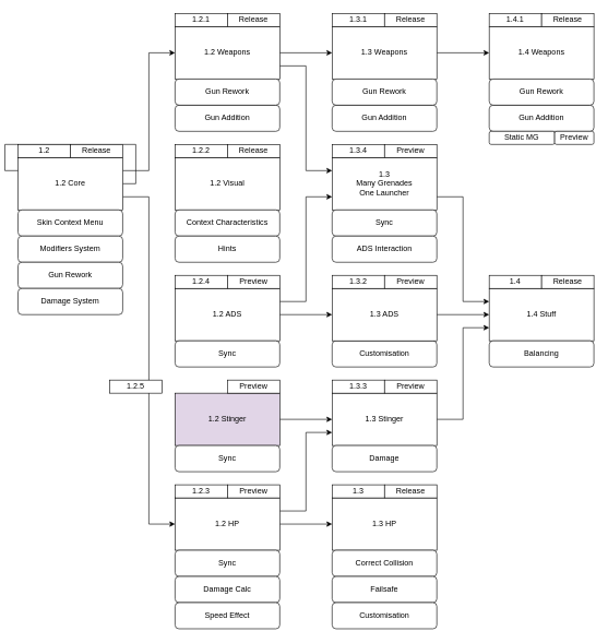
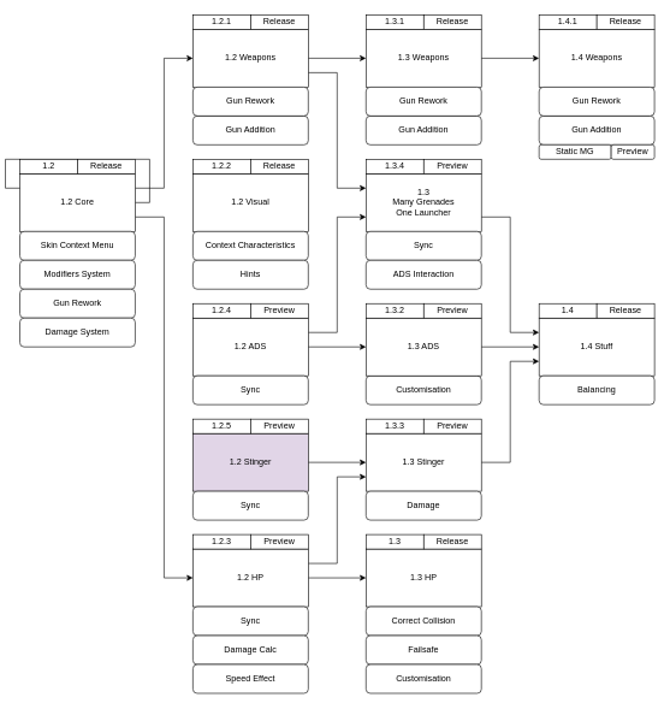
  <mxCell id="0" />
  <mxCell id="1" parent="0" />
  <mxCell id="2" style="edgeStyle=orthogonalEdgeStyle;rounded=0;orthogonalLoop=1;jettySize=auto;html=1;exitX=1;exitY=0.5;exitDx=0;exitDy=0;" parent="1" source="5" target="45" edge="1"><mxGeometry relative="1" as="geometry" /></mxCell>
  <mxCell id="3" style="edgeStyle=orthogonalEdgeStyle;rounded=0;orthogonalLoop=1;jettySize=auto;html=1;exitX=1;exitY=0.25;exitDx=0;exitDy=0;entryX=0;entryY=0.5;entryDx=0;entryDy=0;" parent="1" source="5" target="12" edge="1"><mxGeometry relative="1" as="geometry" /></mxCell>
  <mxCell id="4" style="edgeStyle=orthogonalEdgeStyle;rounded=0;orthogonalLoop=1;jettySize=auto;html=1;exitX=1;exitY=0.75;exitDx=0;exitDy=0;entryX=0;entryY=0.5;entryDx=0;entryDy=0;" parent="1" source="5" target="20" edge="1"><mxGeometry relative="1" as="geometry" /></mxCell>
  <mxCell id="5" value="1.2 Core" style="rounded=0;whiteSpace=wrap;html=1;" parent="1" vertex="1"><mxGeometry x="20" y="240" width="160" height="80" as="geometry" /></mxCell>
  <mxCell id="6" value="Skin Context Menu" style="rounded=1;whiteSpace=wrap;html=1;" parent="1" vertex="1"><mxGeometry x="20" y="320" width="160" height="40" as="geometry" /></mxCell>
  <mxCell id="7" value="Modifiers System" style="rounded=1;whiteSpace=wrap;html=1;" parent="1" vertex="1"><mxGeometry x="20" y="360" width="160" height="40" as="geometry" /></mxCell>
  <mxCell id="8" value="Gun Addition" style="rounded=1;whiteSpace=wrap;html=1;" parent="1" vertex="1"><mxGeometry x="260" y="160" width="160" height="40" as="geometry" /></mxCell>
  <mxCell id="9" value="Gun Rework" style="rounded=1;whiteSpace=wrap;html=1;" parent="1" vertex="1"><mxGeometry x="20" y="400" width="160" height="40" as="geometry" /></mxCell>
  <mxCell id="10" style="edgeStyle=orthogonalEdgeStyle;rounded=0;orthogonalLoop=1;jettySize=auto;html=1;exitX=1;exitY=0.5;exitDx=0;exitDy=0;entryX=0;entryY=0.5;entryDx=0;entryDy=0;" parent="1" source="12" target="43" edge="1"><mxGeometry relative="1" as="geometry" /></mxCell>
  <mxCell id="11" style="edgeStyle=orthogonalEdgeStyle;rounded=0;orthogonalLoop=1;jettySize=auto;html=1;exitX=1;exitY=0.75;exitDx=0;exitDy=0;entryX=0;entryY=0.25;entryDx=0;entryDy=0;" edge="1" parent="1" source="12" target="63"><mxGeometry relative="1" as="geometry" /></mxCell>
  <mxCell id="12" value="1.2 Weapons" style="rounded=0;whiteSpace=wrap;html=1;" parent="1" vertex="1"><mxGeometry x="260" y="40" width="160" height="80" as="geometry" /></mxCell>
  <mxCell id="13" value="Damage System" style="rounded=1;whiteSpace=wrap;html=1;" parent="1" vertex="1"><mxGeometry x="20" y="440" width="160" height="40" as="geometry" /></mxCell>
  <mxCell id="14" value="1.2 Visual" style="rounded=0;whiteSpace=wrap;html=1;" parent="1" vertex="1"><mxGeometry x="260" y="240" width="160" height="80" as="geometry" /></mxCell>
  <mxCell id="15" value="Gun Rework" style="rounded=1;whiteSpace=wrap;html=1;" parent="1" vertex="1"><mxGeometry x="260" y="120" width="160" height="40" as="geometry" /></mxCell>
  <mxCell id="16" value="Context Characteristics" style="rounded=1;whiteSpace=wrap;html=1;" parent="1" vertex="1"><mxGeometry x="260" y="320" width="160" height="40" as="geometry" /></mxCell>
  <mxCell id="17" value="Hints" style="rounded=1;whiteSpace=wrap;html=1;" parent="1" vertex="1"><mxGeometry x="260" y="360" width="160" height="40" as="geometry" /></mxCell>
  <mxCell id="18" style="edgeStyle=orthogonalEdgeStyle;rounded=0;orthogonalLoop=1;jettySize=auto;html=1;exitX=1;exitY=0.5;exitDx=0;exitDy=0;entryX=0;entryY=0.5;entryDx=0;entryDy=0;" parent="1" source="20" target="24" edge="1"><mxGeometry relative="1" as="geometry" /></mxCell>
  <mxCell id="19" style="edgeStyle=orthogonalEdgeStyle;rounded=0;orthogonalLoop=1;jettySize=auto;html=1;exitX=1;exitY=0.25;exitDx=0;exitDy=0;entryX=0;entryY=0.75;entryDx=0;entryDy=0;" parent="1" source="20" target="39" edge="1"><mxGeometry relative="1" as="geometry" /></mxCell>
  <mxCell id="20" value="1.2 HP" style="rounded=0;whiteSpace=wrap;html=1;" parent="1" vertex="1"><mxGeometry x="260" y="760" width="160" height="80" as="geometry" /></mxCell>
  <mxCell id="21" value="Sync" style="rounded=1;whiteSpace=wrap;html=1;" parent="1" vertex="1"><mxGeometry x="260" y="840" width="160" height="40" as="geometry" /></mxCell>
  <mxCell id="22" value="Damage Calc" style="rounded=1;whiteSpace=wrap;html=1;" parent="1" vertex="1"><mxGeometry x="260" y="880" width="160" height="40" as="geometry" /></mxCell>
  <mxCell id="23" value="Speed Effect" style="rounded=1;whiteSpace=wrap;html=1;" parent="1" vertex="1"><mxGeometry x="260" y="920" width="160" height="40" as="geometry" /></mxCell>
  <mxCell id="24" value="1.3 HP" style="rounded=0;whiteSpace=wrap;html=1;" parent="1" vertex="1"><mxGeometry x="500" y="760" width="160" height="80" as="geometry" /></mxCell>
  <mxCell id="25" value="Correct Collision" style="rounded=1;whiteSpace=wrap;html=1;" parent="1" vertex="1"><mxGeometry x="500" y="840" width="160" height="40" as="geometry" /></mxCell>
  <mxCell id="26" value="Failsafe" style="rounded=1;whiteSpace=wrap;html=1;" parent="1" vertex="1"><mxGeometry x="500" y="880" width="160" height="40" as="geometry" /></mxCell>
  <mxCell id="27" style="edgeStyle=orthogonalEdgeStyle;rounded=0;orthogonalLoop=1;jettySize=auto;html=1;exitX=1;exitY=0.5;exitDx=0;exitDy=0;entryX=0;entryY=0.5;entryDx=0;entryDy=0;" parent="1" source="29" target="34" edge="1"><mxGeometry relative="1" as="geometry" /></mxCell>
  <mxCell id="28" style="edgeStyle=orthogonalEdgeStyle;rounded=0;orthogonalLoop=1;jettySize=auto;html=1;exitX=1;exitY=0.25;exitDx=0;exitDy=0;entryX=0;entryY=0.75;entryDx=0;entryDy=0;" edge="1" parent="1" source="29" target="63"><mxGeometry relative="1" as="geometry" /></mxCell>
  <mxCell id="29" value="1.2 ADS" style="rounded=0;whiteSpace=wrap;html=1;" parent="1" vertex="1"><mxGeometry x="260" y="440" width="160" height="80" as="geometry" /></mxCell>
  <mxCell id="30" value="Sync" style="rounded=1;whiteSpace=wrap;html=1;" parent="1" vertex="1"><mxGeometry x="260" y="520" width="160" height="40" as="geometry" /></mxCell>
  <mxCell id="31" value="Customisation" style="rounded=1;whiteSpace=wrap;html=1;" parent="1" vertex="1"><mxGeometry x="500" y="920" width="160" height="40" as="geometry" /></mxCell>
  <mxCell id="32" value="Customisation" style="rounded=1;whiteSpace=wrap;html=1;" parent="1" vertex="1"><mxGeometry x="500" y="520" width="160" height="40" as="geometry" /></mxCell>
  <mxCell id="33" style="edgeStyle=orthogonalEdgeStyle;rounded=0;orthogonalLoop=1;jettySize=auto;html=1;exitX=1;exitY=0.5;exitDx=0;exitDy=0;entryX=0;entryY=0.5;entryDx=0;entryDy=0;" edge="1" parent="1" source="34" target="55"><mxGeometry relative="1" as="geometry" /></mxCell>
  <mxCell id="34" value="1.3 ADS" style="rounded=0;whiteSpace=wrap;html=1;" parent="1" vertex="1"><mxGeometry x="500" y="440" width="160" height="80" as="geometry" /></mxCell>
  <mxCell id="35" style="edgeStyle=orthogonalEdgeStyle;rounded=0;orthogonalLoop=1;jettySize=auto;html=1;exitX=1;exitY=0.5;exitDx=0;exitDy=0;entryX=0;entryY=0.5;entryDx=0;entryDy=0;" parent="1" source="36" target="39" edge="1"><mxGeometry relative="1" as="geometry" /></mxCell>
  <mxCell id="36" value="1.2 Stinger" style="rounded=0;whiteSpace=wrap;html=1;fillColor=#e1d5e7;" parent="1" vertex="1"><mxGeometry x="260" y="600" width="160" height="80" as="geometry" /></mxCell>
  <mxCell id="37" value="Sync" style="rounded=1;whiteSpace=wrap;html=1;" parent="1" vertex="1"><mxGeometry x="260" y="680" width="160" height="40" as="geometry" /></mxCell>
  <mxCell id="38" style="edgeStyle=orthogonalEdgeStyle;rounded=0;orthogonalLoop=1;jettySize=auto;html=1;exitX=1;exitY=0.5;exitDx=0;exitDy=0;entryX=0;entryY=0.75;entryDx=0;entryDy=0;" edge="1" parent="1" source="39" target="55"><mxGeometry relative="1" as="geometry" /></mxCell>
  <mxCell id="39" value="1.3 Stinger" style="rounded=0;whiteSpace=wrap;html=1;" parent="1" vertex="1"><mxGeometry x="500" y="600" width="160" height="80" as="geometry" /></mxCell>
  <mxCell id="40" value="Damage" style="rounded=1;whiteSpace=wrap;html=1;" parent="1" vertex="1"><mxGeometry x="500" y="680" width="160" height="40" as="geometry" /></mxCell>
  <mxCell id="41" value="Gun Addition" style="rounded=1;whiteSpace=wrap;html=1;" parent="1" vertex="1"><mxGeometry x="500" y="160" width="160" height="40" as="geometry" /></mxCell>
  <mxCell id="42" value="" style="edgeStyle=orthogonalEdgeStyle;rounded=0;orthogonalLoop=1;jettySize=auto;html=1;" edge="1" parent="1" source="43" target="59"><mxGeometry relative="1" as="geometry" /></mxCell>
  <mxCell id="43" value="1.3 Weapons" style="rounded=0;whiteSpace=wrap;html=1;" parent="1" vertex="1"><mxGeometry x="500" y="40" width="160" height="80" as="geometry" /></mxCell>
  <mxCell id="44" value="Gun Rework" style="rounded=1;whiteSpace=wrap;html=1;" parent="1" vertex="1"><mxGeometry x="500" y="120" width="160" height="40" as="geometry" /></mxCell>
  <mxCell id="45" value="1.2" style="rounded=0;whiteSpace=wrap;html=1;" parent="1" vertex="1"><mxGeometry x="20" y="220" width="80" height="20" as="geometry" /></mxCell>
  <mxCell id="46" value="1.2.2" style="rounded=0;whiteSpace=wrap;html=1;" parent="1" vertex="1"><mxGeometry x="260" y="220" width="80" height="20" as="geometry" /></mxCell>
  <mxCell id="47" value="1.2.1" style="rounded=0;whiteSpace=wrap;html=1;" parent="1" vertex="1"><mxGeometry x="260" y="20" width="80" height="20" as="geometry" /></mxCell>
- <mxCell id="48" value="1.2.5" style="rounded=0;whiteSpace=wrap;html=1;" parent="1" vertex="1"><mxGeometry x="160" y="580" width="80" height="20" as="geometry" /></mxCell>
+ <mxCell id="48" value="1.2.5" style="rounded=0;whiteSpace=wrap;html=1;" parent="1" vertex="1"><mxGeometry x="260" y="580" width="80" height="20" as="geometry" /></mxCell>
  <mxCell id="49" value="1.2.3" style="rounded=0;whiteSpace=wrap;html=1;" parent="1" vertex="1"><mxGeometry x="260" y="740" width="80" height="20" as="geometry" /></mxCell>
  <mxCell id="50" value="1.2.4" style="rounded=0;whiteSpace=wrap;html=1;" parent="1" vertex="1"><mxGeometry x="260" y="420" width="80" height="20" as="geometry" /></mxCell>
  <mxCell id="51" value="1.3.1" style="rounded=0;whiteSpace=wrap;html=1;" parent="1" vertex="1"><mxGeometry x="500" y="20" width="80" height="20" as="geometry" /></mxCell>
  <mxCell id="52" value="1.3" style="rounded=0;whiteSpace=wrap;html=1;" parent="1" vertex="1"><mxGeometry x="500" y="740" width="80" height="20" as="geometry" /></mxCell>
  <mxCell id="53" value="1.3.3" style="rounded=0;whiteSpace=wrap;html=1;" parent="1" vertex="1"><mxGeometry x="500" y="580" width="80" height="20" as="geometry" /></mxCell>
  <mxCell id="54" value="1.3.2" style="rounded=0;whiteSpace=wrap;html=1;" parent="1" vertex="1"><mxGeometry x="500" y="420" width="80" height="20" as="geometry" /></mxCell>
  <mxCell id="55" value="1.4 Stuff" style="rounded=0;whiteSpace=wrap;html=1;" vertex="1" parent="1"><mxGeometry x="740" y="440" width="160" height="80" as="geometry" /></mxCell>
  <mxCell id="56" value="1.4" style="rounded=0;whiteSpace=wrap;html=1;" vertex="1" parent="1"><mxGeometry x="740" y="420" width="80" height="20" as="geometry" /></mxCell>
  <mxCell id="57" value="Balancing" style="rounded=1;whiteSpace=wrap;html=1;" vertex="1" parent="1"><mxGeometry x="740" y="520" width="160" height="40" as="geometry" /></mxCell>
  <mxCell id="58" value="Gun Addition" style="rounded=1;whiteSpace=wrap;html=1;" vertex="1" parent="1"><mxGeometry x="740" y="160" width="160" height="40" as="geometry" /></mxCell>
  <mxCell id="59" value="1.4 Weapons" style="rounded=0;whiteSpace=wrap;html=1;" vertex="1" parent="1"><mxGeometry x="740" y="40" width="160" height="80" as="geometry" /></mxCell>
  <mxCell id="60" value="Gun Rework" style="rounded=1;whiteSpace=wrap;html=1;" vertex="1" parent="1"><mxGeometry x="740" y="120" width="160" height="40" as="geometry" /></mxCell>
  <mxCell id="61" value="1.4.1" style="rounded=0;whiteSpace=wrap;html=1;" vertex="1" parent="1"><mxGeometry x="740" y="20" width="80" height="20" as="geometry" /></mxCell>
  <mxCell id="62" style="edgeStyle=orthogonalEdgeStyle;rounded=0;orthogonalLoop=1;jettySize=auto;html=1;exitX=1;exitY=0.75;exitDx=0;exitDy=0;entryX=0;entryY=0.25;entryDx=0;entryDy=0;" edge="1" parent="1" source="63" target="55"><mxGeometry relative="1" as="geometry" /></mxCell>
  <mxCell id="63" value="1.3&lt;br&gt;Many Grenades&lt;br&gt;One Launcher" style="rounded=0;whiteSpace=wrap;html=1;" vertex="1" parent="1"><mxGeometry x="500" y="240" width="160" height="80" as="geometry" /></mxCell>
  <mxCell id="64" value="1.3.4" style="rounded=0;whiteSpace=wrap;html=1;" vertex="1" parent="1"><mxGeometry x="500" y="220" width="80" height="20" as="geometry" /></mxCell>
  <mxCell id="65" value="Sync" style="rounded=1;whiteSpace=wrap;html=1;" vertex="1" parent="1"><mxGeometry x="500" y="320" width="160" height="40" as="geometry" /></mxCell>
  <mxCell id="66" value="ADS Interaction" style="rounded=1;whiteSpace=wrap;html=1;" vertex="1" parent="1"><mxGeometry x="500" y="360" width="160" height="40" as="geometry" /></mxCell>
  <mxCell id="67" value="Release" style="rounded=0;whiteSpace=wrap;html=1;" vertex="1" parent="1"><mxGeometry x="100" y="220" width="80" height="20" as="geometry" /></mxCell>
  <mxCell id="68" value="Release" style="rounded=0;whiteSpace=wrap;html=1;" vertex="1" parent="1"><mxGeometry x="340" y="20" width="80" height="20" as="geometry" /></mxCell>
  <mxCell id="69" value="Release" style="rounded=0;whiteSpace=wrap;html=1;" vertex="1" parent="1"><mxGeometry x="340" y="220" width="80" height="20" as="geometry" /></mxCell>
  <mxCell id="70" value="Preview" style="rounded=0;whiteSpace=wrap;html=1;" vertex="1" parent="1"><mxGeometry x="340" y="420" width="80" height="20" as="geometry" /></mxCell>
  <mxCell id="71" value="Preview" style="rounded=0;whiteSpace=wrap;html=1;" vertex="1" parent="1"><mxGeometry x="340" y="580" width="80" height="20" as="geometry" /></mxCell>
  <mxCell id="72" value="Preview" style="rounded=0;whiteSpace=wrap;html=1;" vertex="1" parent="1"><mxGeometry x="340" y="740" width="80" height="20" as="geometry" /></mxCell>
  <mxCell id="73" value="Preview" style="rounded=0;whiteSpace=wrap;html=1;" vertex="1" parent="1"><mxGeometry x="580" y="580" width="80" height="20" as="geometry" /></mxCell>
  <mxCell id="74" value="Preview" style="rounded=0;whiteSpace=wrap;html=1;" vertex="1" parent="1"><mxGeometry x="580" y="420" width="80" height="20" as="geometry" /></mxCell>
  <mxCell id="75" value="Preview" style="rounded=0;whiteSpace=wrap;html=1;" vertex="1" parent="1"><mxGeometry x="580" y="220" width="80" height="20" as="geometry" /></mxCell>
  <mxCell id="76" value="Release" style="rounded=0;whiteSpace=wrap;html=1;" vertex="1" parent="1"><mxGeometry x="580" y="20" width="80" height="20" as="geometry" /></mxCell>
  <mxCell id="77" value="Release" style="rounded=0;whiteSpace=wrap;html=1;" vertex="1" parent="1"><mxGeometry x="820" y="20" width="80" height="20" as="geometry" /></mxCell>
  <mxCell id="78" value="Release" style="rounded=0;whiteSpace=wrap;html=1;" vertex="1" parent="1"><mxGeometry x="820" y="420" width="80" height="20" as="geometry" /></mxCell>
  <mxCell id="79" value="Static MG" style="rounded=1;whiteSpace=wrap;html=1;" vertex="1" parent="1"><mxGeometry x="740" y="200" width="100" height="20" as="geometry" /></mxCell>
  <mxCell id="80" value="Preview" style="rounded=1;whiteSpace=wrap;html=1;" vertex="1" parent="1"><mxGeometry x="840" y="200" width="60" height="20" as="geometry" /></mxCell>
  <mxCell id="81" value="Release" style="rounded=0;whiteSpace=wrap;html=1;" vertex="1" parent="1"><mxGeometry x="580" y="740" width="80" height="20" as="geometry" /></mxCell>
